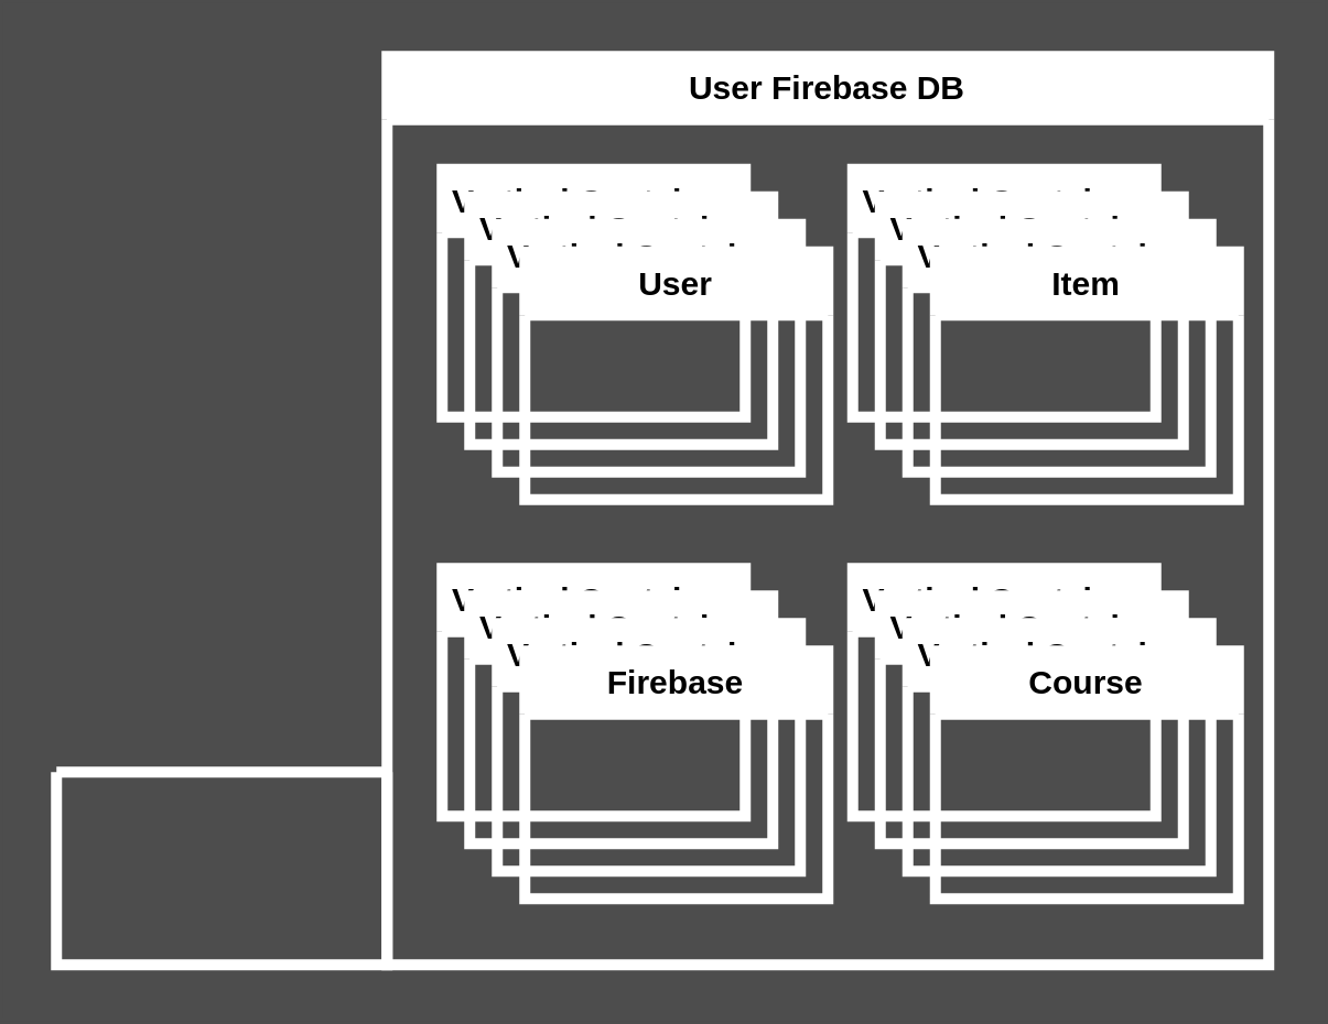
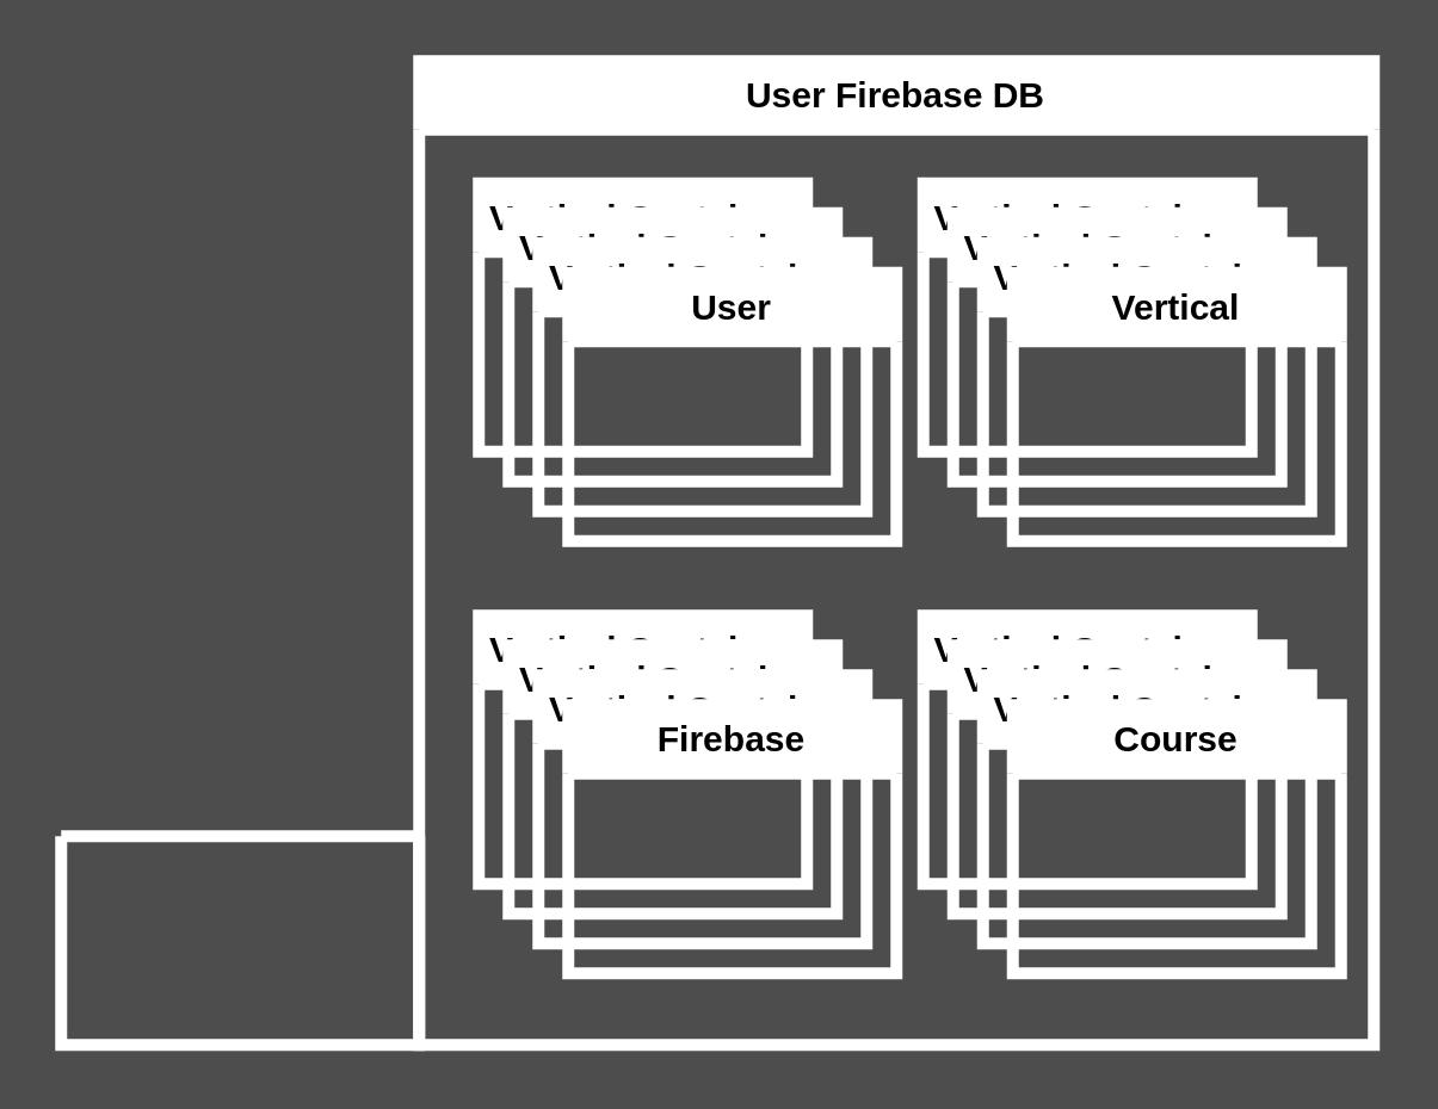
  <mxCell id="0" />
  <mxCell id="1" parent="0" />
  <mxCell id="2" value="User Firebase DB" style="swimlane;whiteSpace=wrap;html=1;strokeColor=#FFFFFF;strokeWidth=4;" vertex="1" parent="1"><mxGeometry x="140" y="20" width="320" height="330" as="geometry" /></mxCell>
  <mxCell id="3" value="Vertical Container" style="swimlane;whiteSpace=wrap;html=1;strokeColor=#FFFFFF;strokeWidth=4;" vertex="1" parent="2"><mxGeometry x="20" y="41" width="110" height="90" as="geometry" /></mxCell>
  <mxCell id="4" value="Vertical Container" style="swimlane;whiteSpace=wrap;html=1;strokeColor=#FFFFFF;strokeWidth=4;" vertex="1" parent="1"><mxGeometry x="170" y="71" width="110" height="90" as="geometry" /></mxCell>
  <mxCell id="5" value="Vertical Container" style="swimlane;whiteSpace=wrap;html=1;strokeColor=#FFFFFF;strokeWidth=4;" vertex="1" parent="1"><mxGeometry x="180" y="81" width="110" height="90" as="geometry" /></mxCell>
  <mxCell id="6" value="User" style="swimlane;whiteSpace=wrap;html=1;strokeColor=#FFFFFF;strokeWidth=4;" vertex="1" parent="1"><mxGeometry x="190" y="91" width="110" height="90" as="geometry" /></mxCell>
  <mxCell id="7" value="Vertical Container" style="swimlane;whiteSpace=wrap;html=1;strokeColor=#FFFFFF;strokeWidth=4;" vertex="1" parent="1"><mxGeometry x="309" y="61" width="110" height="90" as="geometry" /></mxCell>
  <mxCell id="8" value="Vertical Container" style="swimlane;whiteSpace=wrap;html=1;strokeColor=#FFFFFF;strokeWidth=4;" vertex="1" parent="1"><mxGeometry x="319" y="71" width="110" height="90" as="geometry" /></mxCell>
  <mxCell id="9" value="Vertical Container" style="swimlane;whiteSpace=wrap;html=1;strokeColor=#FFFFFF;strokeWidth=4;" vertex="1" parent="1"><mxGeometry x="329" y="81" width="110" height="90" as="geometry" /></mxCell>
- <mxCell id="10" value="Item" style="swimlane;whiteSpace=wrap;html=1;strokeColor=#FFFFFF;strokeWidth=4;" vertex="1" parent="1"><mxGeometry x="339" y="91" width="110" height="90" as="geometry" /></mxCell>
+ <mxCell id="10" value="Vertical" style="swimlane;whiteSpace=wrap;html=1;strokeColor=#FFFFFF;strokeWidth=4;" vertex="1" parent="1"><mxGeometry x="339" y="91" width="110" height="90" as="geometry" /></mxCell>
  <mxCell id="11" value="Vertical Container" style="swimlane;whiteSpace=wrap;html=1;strokeColor=#FFFFFF;strokeWidth=4;" vertex="1" parent="1"><mxGeometry x="160" y="206" width="110" height="90" as="geometry" /></mxCell>
  <mxCell id="12" value="Vertical Container" style="swimlane;whiteSpace=wrap;html=1;strokeColor=#FFFFFF;strokeWidth=4;" vertex="1" parent="1"><mxGeometry x="170" y="216" width="110" height="90" as="geometry" /></mxCell>
  <mxCell id="13" value="Vertical Container" style="swimlane;whiteSpace=wrap;html=1;strokeColor=#FFFFFF;strokeWidth=4;" vertex="1" parent="1"><mxGeometry x="180" y="226" width="110" height="90" as="geometry" /></mxCell>
  <mxCell id="14" value="Firebase" style="swimlane;whiteSpace=wrap;html=1;strokeColor=#FFFFFF;strokeWidth=4;" vertex="1" parent="1"><mxGeometry x="190" y="236" width="110" height="90" as="geometry" /></mxCell>
  <mxCell id="15" value="Vertical Container" style="swimlane;whiteSpace=wrap;html=1;strokeColor=#FFFFFF;strokeWidth=4;" vertex="1" parent="1"><mxGeometry x="309" y="206" width="110" height="90" as="geometry" /></mxCell>
  <mxCell id="16" value="Vertical Container" style="swimlane;whiteSpace=wrap;html=1;strokeColor=#FFFFFF;strokeWidth=4;" vertex="1" parent="1"><mxGeometry x="319" y="216" width="110" height="90" as="geometry" /></mxCell>
  <mxCell id="17" value="Vertical Container" style="swimlane;whiteSpace=wrap;html=1;strokeColor=#FFFFFF;strokeWidth=4;" vertex="1" parent="1"><mxGeometry x="329" y="226" width="110" height="90" as="geometry" /></mxCell>
  <mxCell id="18" value="Course" style="swimlane;whiteSpace=wrap;html=1;strokeColor=#FFFFFF;strokeWidth=4;" vertex="1" parent="1"><mxGeometry x="339" y="236" width="110" height="90" as="geometry" /></mxCell>
  <mxCell id="19" value="" style="swimlane;startSize=0;strokeColor=#FFFFFF;strokeWidth=4;" vertex="1" parent="1"><mxGeometry x="20" y="280" width="120" height="70" as="geometry" /></mxCell>
